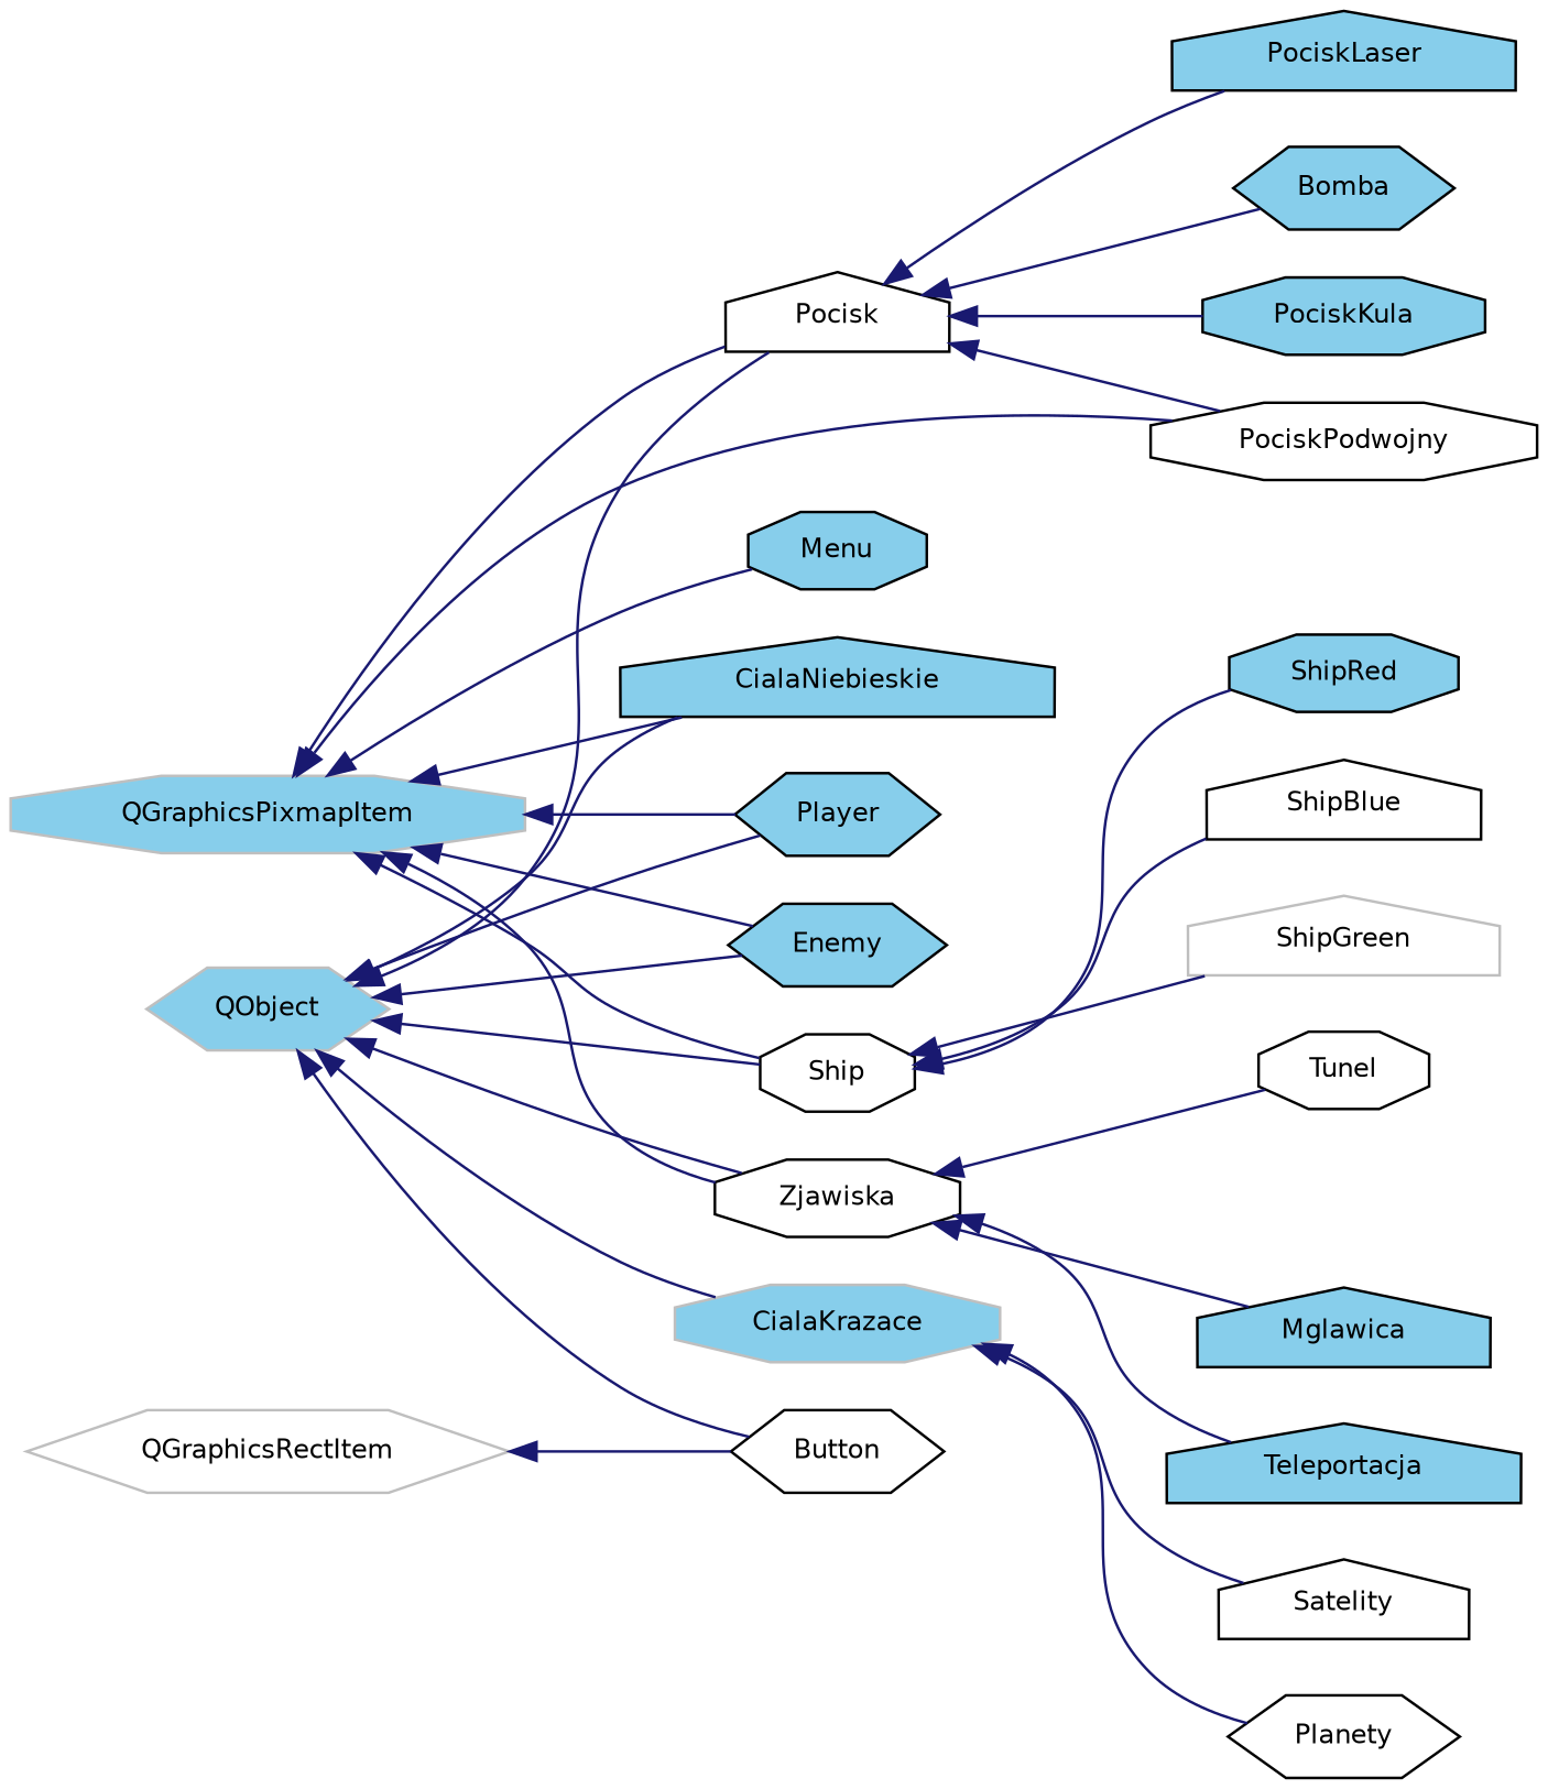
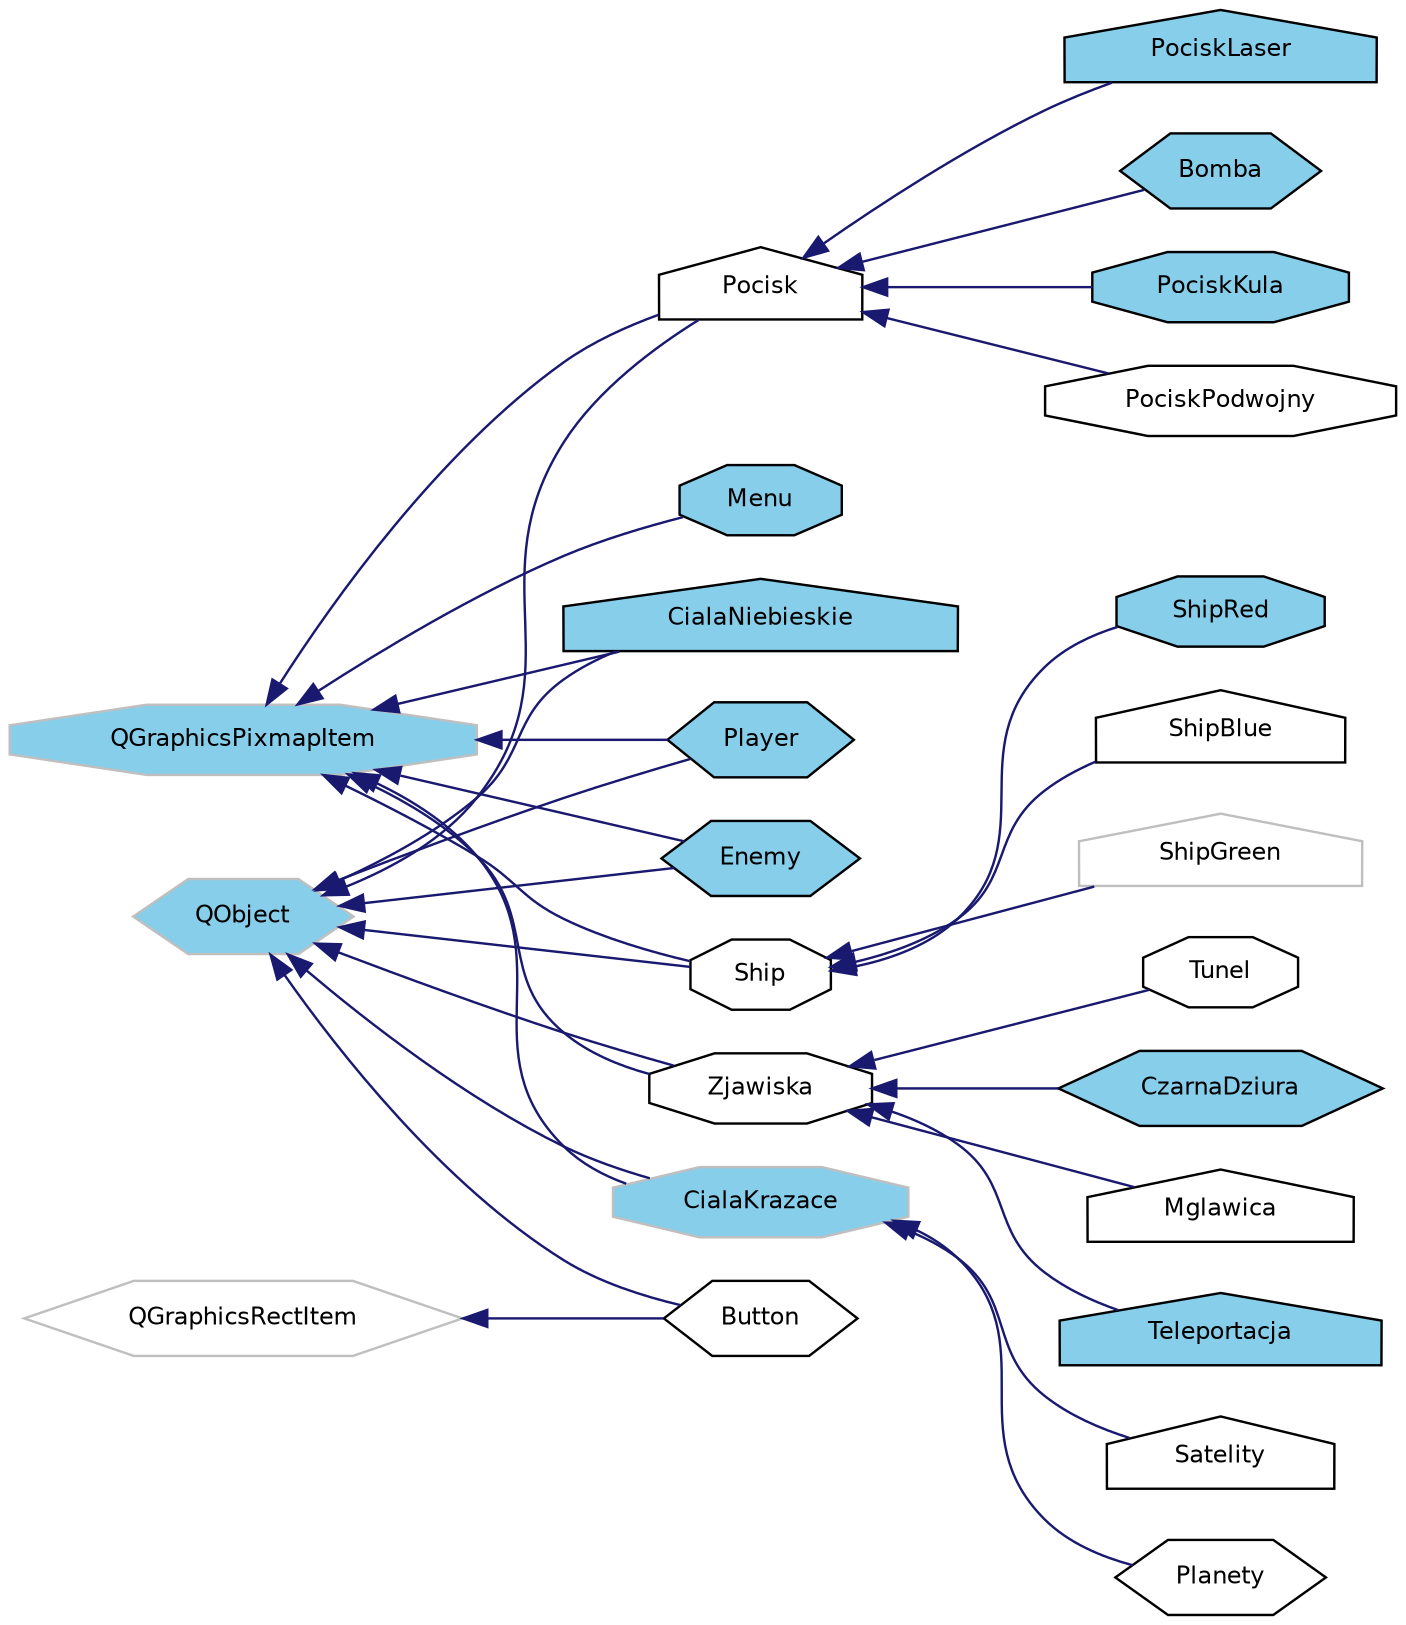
  digraph {
    fontname="DejaVu Sans"
    rankdir=LR
    node [color=black fillcolor=skyblue fontname="DejaVu Sans" fontsize=10 shape=octagon style=filled]
    edge [color=midnightblue dir=back fontname="DejaVu Sans" fontsize=10 labelfontname=Helvetica labelfontsize=10 style=solid]
    n1 [color=grey75 height=0.2 label=QGraphicsPixmapItem width=0.4]
    n2 [color=grey75 height=0.2 label=CialaKrazace width=0.4]
    n3 [height=0.2 label=CialaNiebieskie shape=house width=0.4]
    n4 [height=0.2 label=Enemy shape=hexagon width=0.4]
    n5 [height=0.2 label=Menu width=0.4]
    n6 [height=0.2 label=Player shape=hexagon width=0.4]
    n7 [fillcolor=white height=0.2 label=Pocisk shape=house width=0.4]
    n8 [fillcolor=white height=0.2 label=Ship width=0.4]
    n9 [fillcolor=white height=0.2 label=Zjawiska width=0.4]
    n10 [fillcolor=white height=0.2 label=Planety shape=hexagon width=0.4]
    n11 [fillcolor=white height=0.2 label=Satelity shape=house width=0.4]
    n12 [height=0.2 label=Bomba shape=hexagon width=0.4]
    n13 [height=0.2 label=PociskKula width=0.4]
    n14 [height=0.2 label=PociskLaser shape=house width=0.4]
    n15 [fillcolor=white height=0.2 label=PociskPodwojny width=0.4]
    n16 [fillcolor=white height=0.2 label=ShipBlue shape=house width=0.4]
    n17 [color=grey75 fillcolor=white height=0.2 label=ShipGreen shape=house width=0.4]
    n18 [height=0.2 label=ShipRed width=0.4]
-   n20 [height=0.2 label=Mglawica shape=house width=0.4]
+   n19 [height=0.2 label=CzarnaDziura shape=hexagon width=0.4]
+   n20 [fillcolor=white height=0.2 label=Mglawica shape=house width=0.4]
    n21 [height=0.2 label=Teleportacja shape=house width=0.4]
    n22 [fillcolor=white height=0.2 label=Tunel width=0.4]
    n23 [color=grey75 fillcolor=white height=0.2 label=QGraphicsRectItem shape=hexagon width=0.4]
    n24 [fillcolor=white height=0.2 label=Button shape=hexagon width=0.4]
    n25 [color=grey75 height=0.2 label=QObject shape=hexagon width=0.4]
-   n1 -> n15
+   n1 -> n2
    n1 -> n3
    n1 -> n4
    n1 -> n5
    n1 -> n6
    n1 -> n7
    n1 -> n8
    n1 -> n9
    n2 -> n10
    n2 -> n11
    n7 -> n12
    n7 -> n13
    n7 -> n14
    n7 -> n15
    n8 -> n16
    n8 -> n17
    n8 -> n18
+   n9 -> n19
    n9 -> n20
    n9 -> n21
    n9 -> n22
    n23 -> n24
    n25 -> n2
    n25 -> n3
    n25 -> n4
    n25 -> n6
    n25 -> n7
    n25 -> n8
    n25 -> n9
    n25 -> n24
  }
